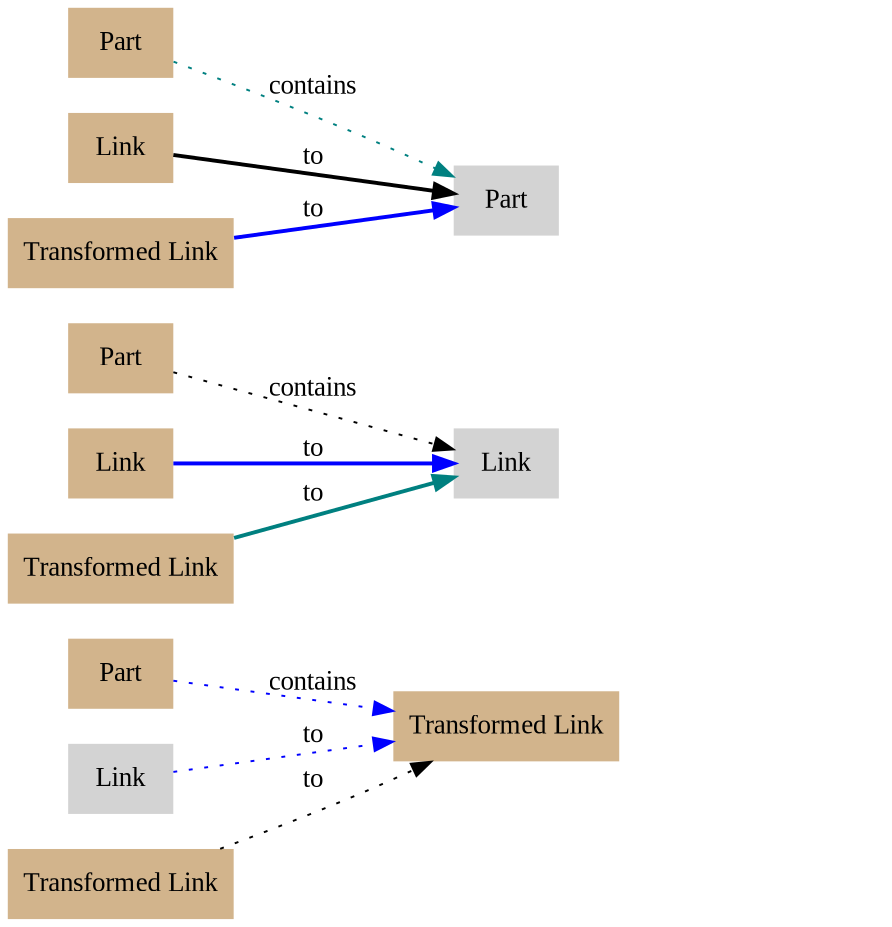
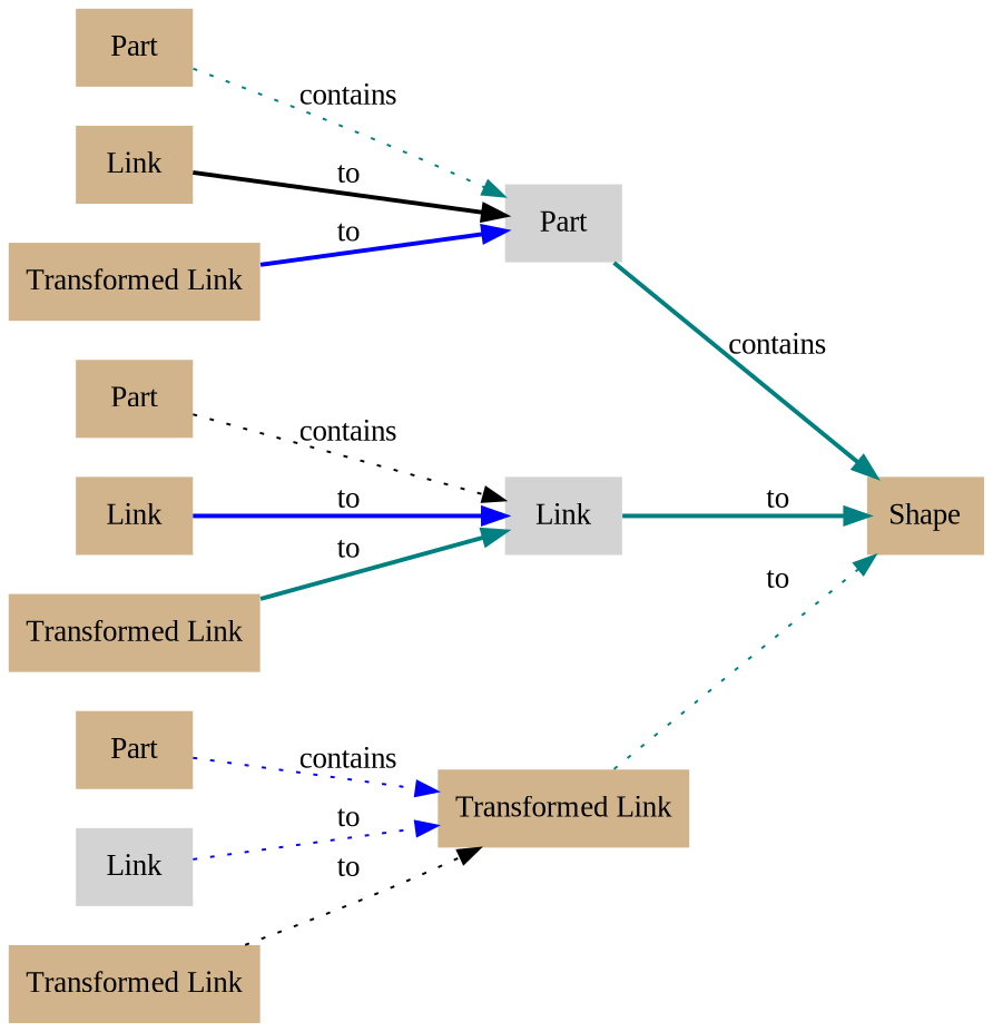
  strict digraph {
    rankdir=LR
    fontname="Liberation Serif"
    node [shape=plaintext style=filled fillcolor=tan fontname="Liberation Serif"]
    edge [color=teal style=bold fontname="Liberation Serif"]
+   n1 [label=Shape]
    n2 [label=Part fillcolor=lightgrey]
    n3 [label=Link fillcolor=lightgrey]
    n4 [label="Transformed Link"]
    n5 [label=Part]
    n6 [label=Link]
    n7 [label="Transformed Link"]
    n8 [label=Part]
    n9 [label=Link]
    n10 [label="Transformed Link"]
    n11 [label=Part]
    n12 [label=Link fillcolor=lightgrey]
    n13 [label="Transformed Link"]
+   n2 -> n1 [label=contains]
+   n3 -> n1 [label=to]
+   n4 -> n1 [label=to style=dotted]
    n5 -> n2 [label=contains style=dotted]
    n6 -> n2 [label=to color=black]
    n7 -> n2 [label=to color=blue]
    n8 -> n3 [label=contains color=black style=dotted]
    n9 -> n3 [label=to color=blue]
    n10 -> n3 [label=to]
    n11 -> n4 [label=contains color=blue style=dotted]
    n12 -> n4 [label=to color=blue style=dotted]
    n13 -> n4 [label=to color=black style=dotted]
  }
